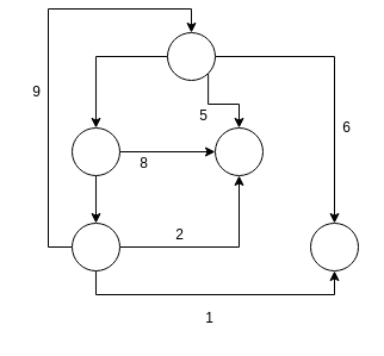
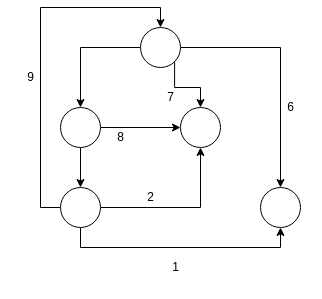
  <mxCell id="0" />
  <mxCell id="1" parent="0" />
  <mxCell id="2" style="edgeStyle=orthogonalEdgeStyle;rounded=0;orthogonalLoop=1;jettySize=auto;html=1;exitX=0;exitY=0.5;exitDx=0;exitDy=0;" edge="1" parent="1" source="5" target="9"><mxGeometry relative="1" as="geometry" /></mxCell>
  <mxCell id="3" style="edgeStyle=orthogonalEdgeStyle;rounded=0;orthogonalLoop=1;jettySize=auto;html=1;exitX=1;exitY=1;exitDx=0;exitDy=0;" edge="1" parent="1" source="5" target="6"><mxGeometry relative="1" as="geometry" /></mxCell>
  <mxCell id="4" style="edgeStyle=orthogonalEdgeStyle;rounded=0;orthogonalLoop=1;jettySize=auto;html=1;exitX=1;exitY=0.5;exitDx=0;exitDy=0;" edge="1" parent="1" source="5" target="14"><mxGeometry relative="1" as="geometry" /></mxCell>
  <mxCell id="5" value="" style="ellipse;whiteSpace=wrap;html=1;aspect=fixed;" vertex="1" parent="1"><mxGeometry x="140" y="20" width="40" height="40" as="geometry" /></mxCell>
  <mxCell id="6" value="" style="ellipse;whiteSpace=wrap;html=1;aspect=fixed;" vertex="1" parent="1"><mxGeometry x="180" y="100" width="40" height="40" as="geometry" /></mxCell>
  <mxCell id="7" style="edgeStyle=orthogonalEdgeStyle;rounded=0;orthogonalLoop=1;jettySize=auto;html=1;exitX=0.5;exitY=1;exitDx=0;exitDy=0;" edge="1" parent="1" source="9" target="13"><mxGeometry relative="1" as="geometry" /></mxCell>
  <mxCell id="8" style="edgeStyle=orthogonalEdgeStyle;rounded=0;orthogonalLoop=1;jettySize=auto;html=1;exitX=1;exitY=0.5;exitDx=0;exitDy=0;entryX=0;entryY=0.5;entryDx=0;entryDy=0;" edge="1" parent="1" source="9" target="6"><mxGeometry relative="1" as="geometry" /></mxCell>
  <mxCell id="9" value="" style="ellipse;whiteSpace=wrap;html=1;aspect=fixed;" vertex="1" parent="1"><mxGeometry x="60" y="100" width="40" height="40" as="geometry" /></mxCell>
  <mxCell id="10" style="edgeStyle=orthogonalEdgeStyle;rounded=0;orthogonalLoop=1;jettySize=auto;html=1;exitX=1;exitY=0.5;exitDx=0;exitDy=0;entryX=0.5;entryY=1;entryDx=0;entryDy=0;" edge="1" parent="1" source="13" target="6"><mxGeometry relative="1" as="geometry" /></mxCell>
  <mxCell id="11" style="edgeStyle=orthogonalEdgeStyle;rounded=0;orthogonalLoop=1;jettySize=auto;html=1;exitX=0.5;exitY=1;exitDx=0;exitDy=0;entryX=0.5;entryY=1;entryDx=0;entryDy=0;" edge="1" parent="1" source="13" target="14"><mxGeometry relative="1" as="geometry" /></mxCell>
  <mxCell id="12" style="edgeStyle=orthogonalEdgeStyle;rounded=0;orthogonalLoop=1;jettySize=auto;html=1;exitX=0;exitY=0.5;exitDx=0;exitDy=0;entryX=0.5;entryY=0;entryDx=0;entryDy=0;" edge="1" parent="1" source="13" target="5"><mxGeometry relative="1" as="geometry" /></mxCell>
  <mxCell id="13" value="" style="ellipse;whiteSpace=wrap;html=1;aspect=fixed;" vertex="1" parent="1"><mxGeometry x="60" y="180" width="40" height="40" as="geometry" /></mxCell>
  <mxCell id="14" value="" style="ellipse;whiteSpace=wrap;html=1;aspect=fixed;" vertex="1" parent="1"><mxGeometry x="260" y="180" width="40" height="40" as="geometry" /></mxCell>
  <mxCell id="15" value="1" style="text;html=1;align=center;verticalAlign=middle;resizable=0;points=[];autosize=1;strokeColor=none;" vertex="1" parent="1"><mxGeometry x="165" y="250" width="20" height="20" as="geometry" /></mxCell>
  <mxCell id="16" value="2" style="text;html=1;align=center;verticalAlign=middle;resizable=0;points=[];autosize=1;strokeColor=none;" vertex="1" parent="1"><mxGeometry x="140" y="180" width="20" height="20" as="geometry" /></mxCell>
  <mxCell id="17" value="6" style="text;html=1;align=center;verticalAlign=middle;resizable=0;points=[];autosize=1;strokeColor=none;" vertex="1" parent="1"><mxGeometry x="280" y="90" width="20" height="20" as="geometry" /></mxCell>
- <mxCell id="18" value="5" style="text;html=1;align=center;verticalAlign=middle;resizable=0;points=[];autosize=1;strokeColor=none;" vertex="1" parent="1"><mxGeometry x="160" y="80" width="20" height="20" as="geometry" /></mxCell>
+ <mxCell id="18" value="7" style="text;html=1;align=center;verticalAlign=middle;resizable=0;points=[];autosize=1;strokeColor=none;" vertex="1" parent="1"><mxGeometry x="160" y="80" width="20" height="20" as="geometry" /></mxCell>
  <mxCell id="19" value="8" style="text;html=1;align=center;verticalAlign=middle;resizable=0;points=[];autosize=1;strokeColor=none;" vertex="1" parent="1"><mxGeometry x="110" y="120" width="20" height="20" as="geometry" /></mxCell>
  <mxCell id="20" value="9" style="text;html=1;align=center;verticalAlign=middle;resizable=0;points=[];autosize=1;strokeColor=none;" vertex="1" parent="1"><mxGeometry x="20" y="60" width="20" height="20" as="geometry" /></mxCell>
